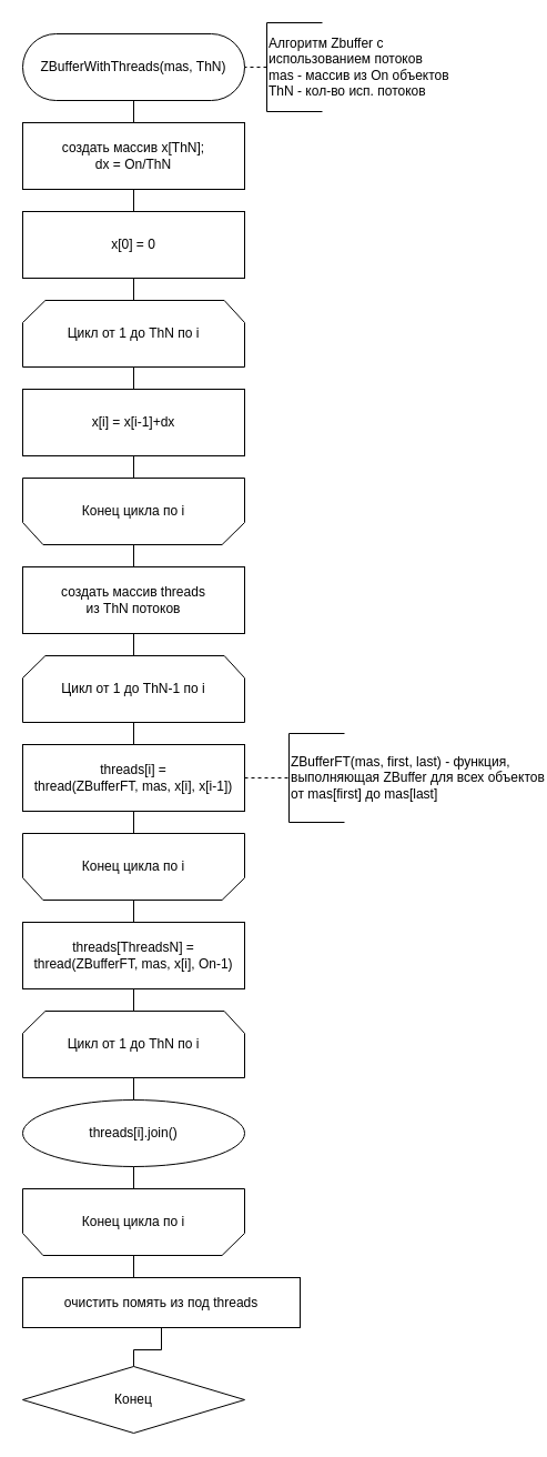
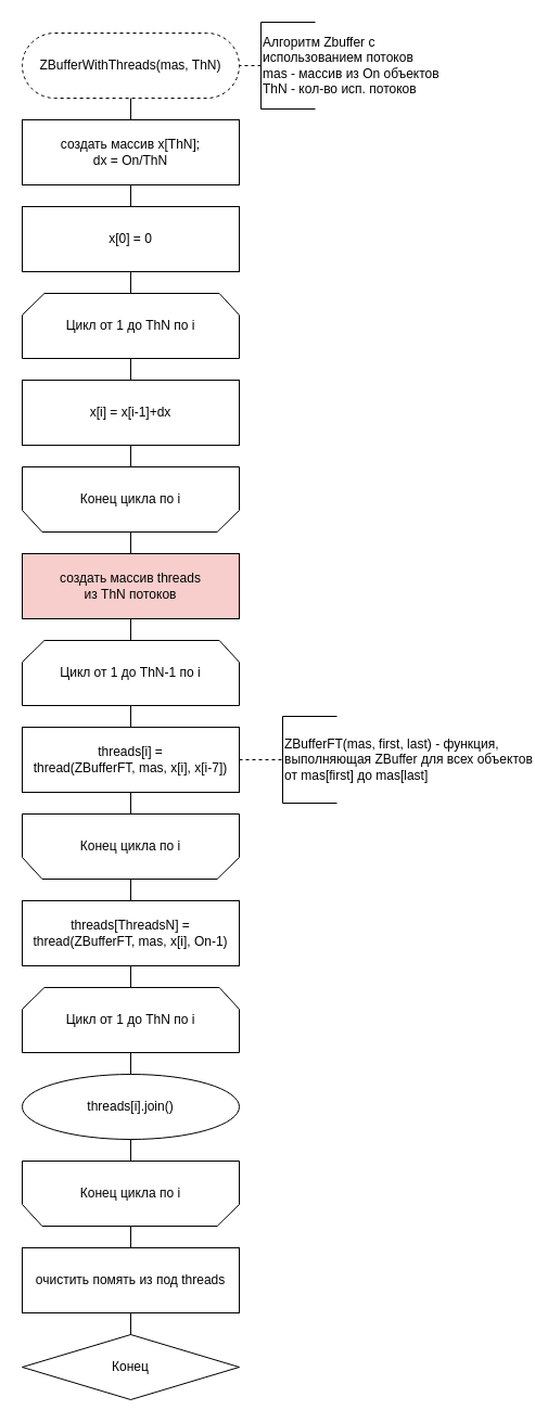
  <mxCell id="0" />
  <mxCell id="1" parent="0" />
  <mxCell id="2" value="" style="edgeStyle=orthogonalEdgeStyle;rounded=0;orthogonalLoop=1;jettySize=auto;html=1;endArrow=none;" parent="1" source="9" target="11" edge="1"><mxGeometry relative="1" as="geometry" /></mxCell>
  <mxCell id="3" value="" style="edgeStyle=orthogonalEdgeStyle;rounded=0;orthogonalLoop=1;jettySize=auto;html=1;endArrow=none;" parent="1" source="4" target="8" edge="1"><mxGeometry relative="1" as="geometry" /></mxCell>
- <mxCell id="4" value="ZBufferWithThreads(mas, ThN)" style="rounded=1;whiteSpace=wrap;html=1;arcSize=50;" parent="1" vertex="1"><mxGeometry x="20" y="30" width="200" height="60" as="geometry" /></mxCell>
+ <mxCell id="4" value="ZBufferWithThreads(mas, ThN)" style="rounded=1;whiteSpace=wrap;html=1;arcSize=50;dashed=1;" parent="1" vertex="1"><mxGeometry x="20" y="30" width="200" height="60" as="geometry" /></mxCell>
  <mxCell id="5" value="&lt;div&gt;Алгоритм Zbuffer с&lt;br&gt;использованием потоков&lt;br&gt;&lt;/div&gt;&lt;div&gt;mas - массив из On объектов&lt;/div&gt;ThN - кол-во исп. потоков" style="strokeWidth=1;html=1;shape=mxgraph.flowchart.annotation_1;align=left;pointerEvents=1;" parent="1" vertex="1"><mxGeometry x="240" y="20" width="50" height="80" as="geometry" /></mxCell>
  <mxCell id="6" value="" style="endArrow=none;dashed=1;html=1;exitX=0;exitY=0.5;exitDx=0;exitDy=0;exitPerimeter=0;entryX=1;entryY=0.5;entryDx=0;entryDy=0;" parent="1" source="5" target="4" edge="1"><mxGeometry width="50" height="50" relative="1" as="geometry"><mxPoint x="350" y="210" as="sourcePoint" /><mxPoint x="200" y="60" as="targetPoint" /></mxGeometry></mxCell>
  <mxCell id="7" value="" style="edgeStyle=orthogonalEdgeStyle;rounded=0;orthogonalLoop=1;jettySize=auto;html=1;endArrow=none;" edge="1" parent="1" source="8" target="13"><mxGeometry relative="1" as="geometry" /></mxCell>
  <mxCell id="8" value="&lt;div&gt;создать массив x[ThN];&lt;/div&gt;&lt;div&gt;dx = On/ThN&lt;br&gt;&lt;/div&gt;" style="rounded=0;whiteSpace=wrap;html=1;" parent="1" vertex="1"><mxGeometry x="20" y="110" width="200" height="60" as="geometry" /></mxCell>
  <mxCell id="9" value="Цикл от 1 до ThN по i" style="strokeWidth=1;html=1;shape=stencil(rZVNb4MwDIZ/Ta5VIFoFxynrTlUvPeycUndEhQQF2q7/vikuGh+DMa8SB/wa3gcbW2FClqkqgIXcqByYeGNhuLa28MJa57ryob9NMbHkGF4wjCMMVVlAUqF2Vk6rXQaYKStnj3DR++rhoE0KDl3FivFX/8z9EjKxxngTbU3ZybTy3kxp49/lX2jGFy+IuT5ijApPyKEC11G/y9ugwMJ3MimYR9oSSN2KGu5vpI+/kwIaaUXpXp8VzIRtCHXxBQ97uDiayduSeDG1OlIvm60jVDfCE9IrYwso5E4lx09nT2b/41cW6r7cg0STzu0ZWkPXm++pBjQOmTYthyj+r0OvgU+wWBIs+JMdKGVQ/kaS2RImhtbrg4mo1ZExEvJgHUzM10FnGZ4jY6M7MKhVPNdq4QY=);whiteSpace=wrap;" parent="1" vertex="1"><mxGeometry x="20" y="270" width="200" height="60" as="geometry" /></mxCell>
  <mxCell id="10" value="" style="edgeStyle=orthogonalEdgeStyle;rounded=0;orthogonalLoop=1;jettySize=auto;html=1;endArrow=none;" edge="1" parent="1" source="11" target="15"><mxGeometry relative="1" as="geometry" /></mxCell>
  <mxCell id="11" value="x[i] = x[i-1]+dx" style="rounded=0;whiteSpace=wrap;html=1;" parent="1" vertex="1"><mxGeometry x="20" y="350" width="200" height="60" as="geometry" /></mxCell>
  <mxCell id="12" style="edgeStyle=orthogonalEdgeStyle;rounded=0;orthogonalLoop=1;jettySize=auto;html=1;exitX=0.5;exitY=1;exitDx=0;exitDy=0;entryX=0.5;entryY=0;entryDx=0;entryDy=0;entryPerimeter=0;endArrow=none;" edge="1" parent="1" source="13" target="9"><mxGeometry relative="1" as="geometry" /></mxCell>
  <mxCell id="13" value="x[0] = 0" style="rounded=0;whiteSpace=wrap;html=1;" vertex="1" parent="1"><mxGeometry x="20" y="190" width="200" height="60" as="geometry" /></mxCell>
  <mxCell id="14" value="" style="edgeStyle=orthogonalEdgeStyle;rounded=0;orthogonalLoop=1;jettySize=auto;html=1;endArrow=none;" edge="1" parent="1" source="15" target="17"><mxGeometry relative="1" as="geometry" /></mxCell>
  <mxCell id="15" value="Конец цикла по i" style="strokeWidth=1;html=1;shape=stencil(rZVNb4MwDIZ/Ta5VIFoFxynrTlUvPeycUndEhQQF2q7/vikuGh+DMa8SB/wa3gcbW2FClqkqgIXcqByYeGNhuLa28MJa57ryob9NMbHkGF4wjCMMVVlAUqF2Vk6rXQaYKStnj3DR++rhoE0KDl3FivFX/8z9EjKxxngTbU3ZybTy3kxp49/lX2jGFy+IuT5ijApPyKEC11G/y9ugwMJ3MimYR9oSSN2KGu5vpI+/kwIaaUXpXp8VzIRtCHXxBQ97uDiayduSeDG1OlIvm60jVDfCE9IrYwso5E4lx09nT2b/41cW6r7cg0STzu0ZWkPXm++pBjQOmTYthyj+r0OvgU+wWBIs+JMdKGVQ/kaS2RImhtbrg4mo1ZExEvJgHUzM10FnGZ4jY6M7MKhVPNdq4QY=);whiteSpace=wrap;direction=west;" vertex="1" parent="1"><mxGeometry x="20" y="430" width="200" height="60" as="geometry" /></mxCell>
  <mxCell id="16" value="" style="edgeStyle=orthogonalEdgeStyle;rounded=0;orthogonalLoop=1;jettySize=auto;html=1;endArrow=none;" edge="1" parent="1" source="17" target="19"><mxGeometry relative="1" as="geometry" /></mxCell>
- <mxCell id="17" value="создать массив threads&lt;br&gt;из ThN потоков" style="rounded=0;whiteSpace=wrap;html=1;" vertex="1" parent="1"><mxGeometry x="20" y="510" width="200" height="60" as="geometry" /></mxCell>
+ <mxCell id="17" value="создать массив threads&lt;br&gt;из ThN потоков" style="rounded=0;whiteSpace=wrap;html=1;fillColor=#f8cecc;" vertex="1" parent="1"><mxGeometry x="20" y="510" width="200" height="60" as="geometry" /></mxCell>
  <mxCell id="18" value="" style="edgeStyle=orthogonalEdgeStyle;rounded=0;orthogonalLoop=1;jettySize=auto;html=1;endArrow=none;" edge="1" parent="1" source="19" target="21"><mxGeometry relative="1" as="geometry" /></mxCell>
  <mxCell id="19" value="Цикл от 1 до ThN-1 по i" style="strokeWidth=1;html=1;shape=stencil(rZVNb4MwDIZ/Ta5VIFoFxynrTlUvPeycUndEhQQF2q7/vikuGh+DMa8SB/wa3gcbW2FClqkqgIXcqByYeGNhuLa28MJa57ryob9NMbHkGF4wjCMMVVlAUqF2Vk6rXQaYKStnj3DR++rhoE0KDl3FivFX/8z9EjKxxngTbU3ZybTy3kxp49/lX2jGFy+IuT5ijApPyKEC11G/y9ugwMJ3MimYR9oSSN2KGu5vpI+/kwIaaUXpXp8VzIRtCHXxBQ97uDiayduSeDG1OlIvm60jVDfCE9IrYwso5E4lx09nT2b/41cW6r7cg0STzu0ZWkPXm++pBjQOmTYthyj+r0OvgU+wWBIs+JMdKGVQ/kaS2RImhtbrg4mo1ZExEvJgHUzM10FnGZ4jY6M7MKhVPNdq4QY=);whiteSpace=wrap;" vertex="1" parent="1"><mxGeometry x="20" y="590" width="200" height="60" as="geometry" /></mxCell>
  <mxCell id="20" value="" style="edgeStyle=orthogonalEdgeStyle;rounded=0;orthogonalLoop=1;jettySize=auto;html=1;endArrow=none;" edge="1" parent="1" source="21" target="23"><mxGeometry relative="1" as="geometry" /></mxCell>
- <mxCell id="21" value="threads[i] = &lt;br&gt;thread(ZBufferFT, mas, x[i], x[i-1])" style="rounded=0;whiteSpace=wrap;html=1;" vertex="1" parent="1"><mxGeometry x="20" y="670" width="200" height="60" as="geometry" /></mxCell>
+ <mxCell id="21" value="threads[i] = &lt;br&gt;thread(ZBufferFT, mas, x[i], x[i-7])" style="rounded=0;whiteSpace=wrap;html=1;" vertex="1" parent="1"><mxGeometry x="20" y="670" width="200" height="60" as="geometry" /></mxCell>
  <mxCell id="22" value="" style="edgeStyle=orthogonalEdgeStyle;rounded=0;orthogonalLoop=1;jettySize=auto;html=1;endArrow=none;" edge="1" parent="1" source="23" target="25"><mxGeometry relative="1" as="geometry" /></mxCell>
  <mxCell id="23" value="Конец цикла по i" style="strokeWidth=1;html=1;shape=stencil(rZVNb4MwDIZ/Ta5VIFoFxynrTlUvPeycUndEhQQF2q7/vikuGh+DMa8SB/wa3gcbW2FClqkqgIXcqByYeGNhuLa28MJa57ryob9NMbHkGF4wjCMMVVlAUqF2Vk6rXQaYKStnj3DR++rhoE0KDl3FivFX/8z9EjKxxngTbU3ZybTy3kxp49/lX2jGFy+IuT5ijApPyKEC11G/y9ugwMJ3MimYR9oSSN2KGu5vpI+/kwIaaUXpXp8VzIRtCHXxBQ97uDiayduSeDG1OlIvm60jVDfCE9IrYwso5E4lx09nT2b/41cW6r7cg0STzu0ZWkPXm++pBjQOmTYthyj+r0OvgU+wWBIs+JMdKGVQ/kaS2RImhtbrg4mo1ZExEvJgHUzM10FnGZ4jY6M7MKhVPNdq4QY=);whiteSpace=wrap;direction=west;" vertex="1" parent="1"><mxGeometry x="20" y="750" width="200" height="60" as="geometry" /></mxCell>
  <mxCell id="24" style="edgeStyle=orthogonalEdgeStyle;rounded=0;orthogonalLoop=1;jettySize=auto;html=1;exitX=0.5;exitY=1;exitDx=0;exitDy=0;entryX=0.5;entryY=0;entryDx=0;entryDy=0;entryPerimeter=0;endArrow=none;" edge="1" parent="1" source="25" target="27"><mxGeometry relative="1" as="geometry" /></mxCell>
  <mxCell id="25" value="threads[ThreadsN] = &lt;br&gt;thread(ZBufferFT, mas, x[i], On-1)" style="rounded=0;whiteSpace=wrap;html=1;" vertex="1" parent="1"><mxGeometry x="20" y="830" width="200" height="60" as="geometry" /></mxCell>
  <mxCell id="26" value="" style="edgeStyle=orthogonalEdgeStyle;rounded=0;orthogonalLoop=1;jettySize=auto;html=1;endArrow=none;" edge="1" parent="1" source="27" target="29"><mxGeometry relative="1" as="geometry" /></mxCell>
  <mxCell id="27" value="Цикл от 1 до ThN по i" style="strokeWidth=1;html=1;shape=stencil(rZVNb4MwDIZ/Ta5VIFoFxynrTlUvPeycUndEhQQF2q7/vikuGh+DMa8SB/wa3gcbW2FClqkqgIXcqByYeGNhuLa28MJa57ryob9NMbHkGF4wjCMMVVlAUqF2Vk6rXQaYKStnj3DR++rhoE0KDl3FivFX/8z9EjKxxngTbU3ZybTy3kxp49/lX2jGFy+IuT5ijApPyKEC11G/y9ugwMJ3MimYR9oSSN2KGu5vpI+/kwIaaUXpXp8VzIRtCHXxBQ97uDiayduSeDG1OlIvm60jVDfCE9IrYwso5E4lx09nT2b/41cW6r7cg0STzu0ZWkPXm++pBjQOmTYthyj+r0OvgU+wWBIs+JMdKGVQ/kaS2RImhtbrg4mo1ZExEvJgHUzM10FnGZ4jY6M7MKhVPNdq4QY=);whiteSpace=wrap;" vertex="1" parent="1"><mxGeometry x="20" y="910" width="200" height="60" as="geometry" /></mxCell>
  <mxCell id="28" value="" style="edgeStyle=orthogonalEdgeStyle;rounded=0;orthogonalLoop=1;jettySize=auto;html=1;endArrow=none;" edge="1" parent="1" source="29" target="31"><mxGeometry relative="1" as="geometry" /></mxCell>
  <mxCell id="29" value="threads[i].join()" style="ellipse;whiteSpace=wrap;html=1;" vertex="1" parent="1"><mxGeometry x="20" y="990" width="200" height="60" as="geometry" /></mxCell>
  <mxCell id="30" value="" style="edgeStyle=orthogonalEdgeStyle;rounded=0;orthogonalLoop=1;jettySize=auto;html=1;endArrow=none;" edge="1" parent="1" source="31" target="33"><mxGeometry relative="1" as="geometry" /></mxCell>
  <mxCell id="31" value="Конец цикла по i" style="strokeWidth=1;html=1;shape=stencil(rZVNb4MwDIZ/Ta5VIFoFxynrTlUvPeycUndEhQQF2q7/vikuGh+DMa8SB/wa3gcbW2FClqkqgIXcqByYeGNhuLa28MJa57ryob9NMbHkGF4wjCMMVVlAUqF2Vk6rXQaYKStnj3DR++rhoE0KDl3FivFX/8z9EjKxxngTbU3ZybTy3kxp49/lX2jGFy+IuT5ijApPyKEC11G/y9ugwMJ3MimYR9oSSN2KGu5vpI+/kwIaaUXpXp8VzIRtCHXxBQ97uDiayduSeDG1OlIvm60jVDfCE9IrYwso5E4lx09nT2b/41cW6r7cg0STzu0ZWkPXm++pBjQOmTYthyj+r0OvgU+wWBIs+JMdKGVQ/kaS2RImhtbrg4mo1ZExEvJgHUzM10FnGZ4jY6M7MKhVPNdq4QY=);whiteSpace=wrap;direction=west;" vertex="1" parent="1"><mxGeometry x="20" y="1070" width="200" height="60" as="geometry" /></mxCell>
  <mxCell id="32" value="" style="edgeStyle=orthogonalEdgeStyle;rounded=0;orthogonalLoop=1;jettySize=auto;html=1;endArrow=none;" edge="1" parent="1" source="33" target="34"><mxGeometry relative="1" as="geometry" /></mxCell>
- <mxCell id="33" value="очистить помять из под threads" style="rounded=0;whiteSpace=wrap;html=1;" vertex="1" parent="1"><mxGeometry x="20" y="1150" width="250" height="45" as="geometry" /></mxCell>
+ <mxCell id="33" value="очистить помять из под threads" style="rounded=0;whiteSpace=wrap;html=1;" vertex="1" parent="1"><mxGeometry x="20" y="1150" width="200" height="60" as="geometry" /></mxCell>
  <mxCell id="34" value="Конец" style="rhombus;whiteSpace=wrap;html=1;arcSize=50;" vertex="1" parent="1"><mxGeometry x="20" y="1230" width="200" height="60" as="geometry" /></mxCell>
  <mxCell id="35" value="&lt;div&gt;ZBufferFT(mas, first, last) - функция,&lt;/div&gt;&lt;div&gt;выполняющая ZBuffer для всех объектов&lt;/div&gt;&lt;div&gt;от mas[first] до mas[last]&lt;br&gt;&lt;/div&gt;" style="strokeWidth=1;html=1;shape=mxgraph.flowchart.annotation_1;align=left;pointerEvents=1;" vertex="1" parent="1"><mxGeometry x="260" y="660" width="50" height="80" as="geometry" /></mxCell>
  <mxCell id="36" value="" style="endArrow=none;dashed=1;html=1;rounded=0;exitX=1;exitY=0.5;exitDx=0;exitDy=0;entryX=0;entryY=0.5;entryDx=0;entryDy=0;entryPerimeter=0;" edge="1" parent="1" source="21" target="35"><mxGeometry width="50" height="50" relative="1" as="geometry"><mxPoint x="430" y="560" as="sourcePoint" /><mxPoint x="480" y="510" as="targetPoint" /></mxGeometry></mxCell>
